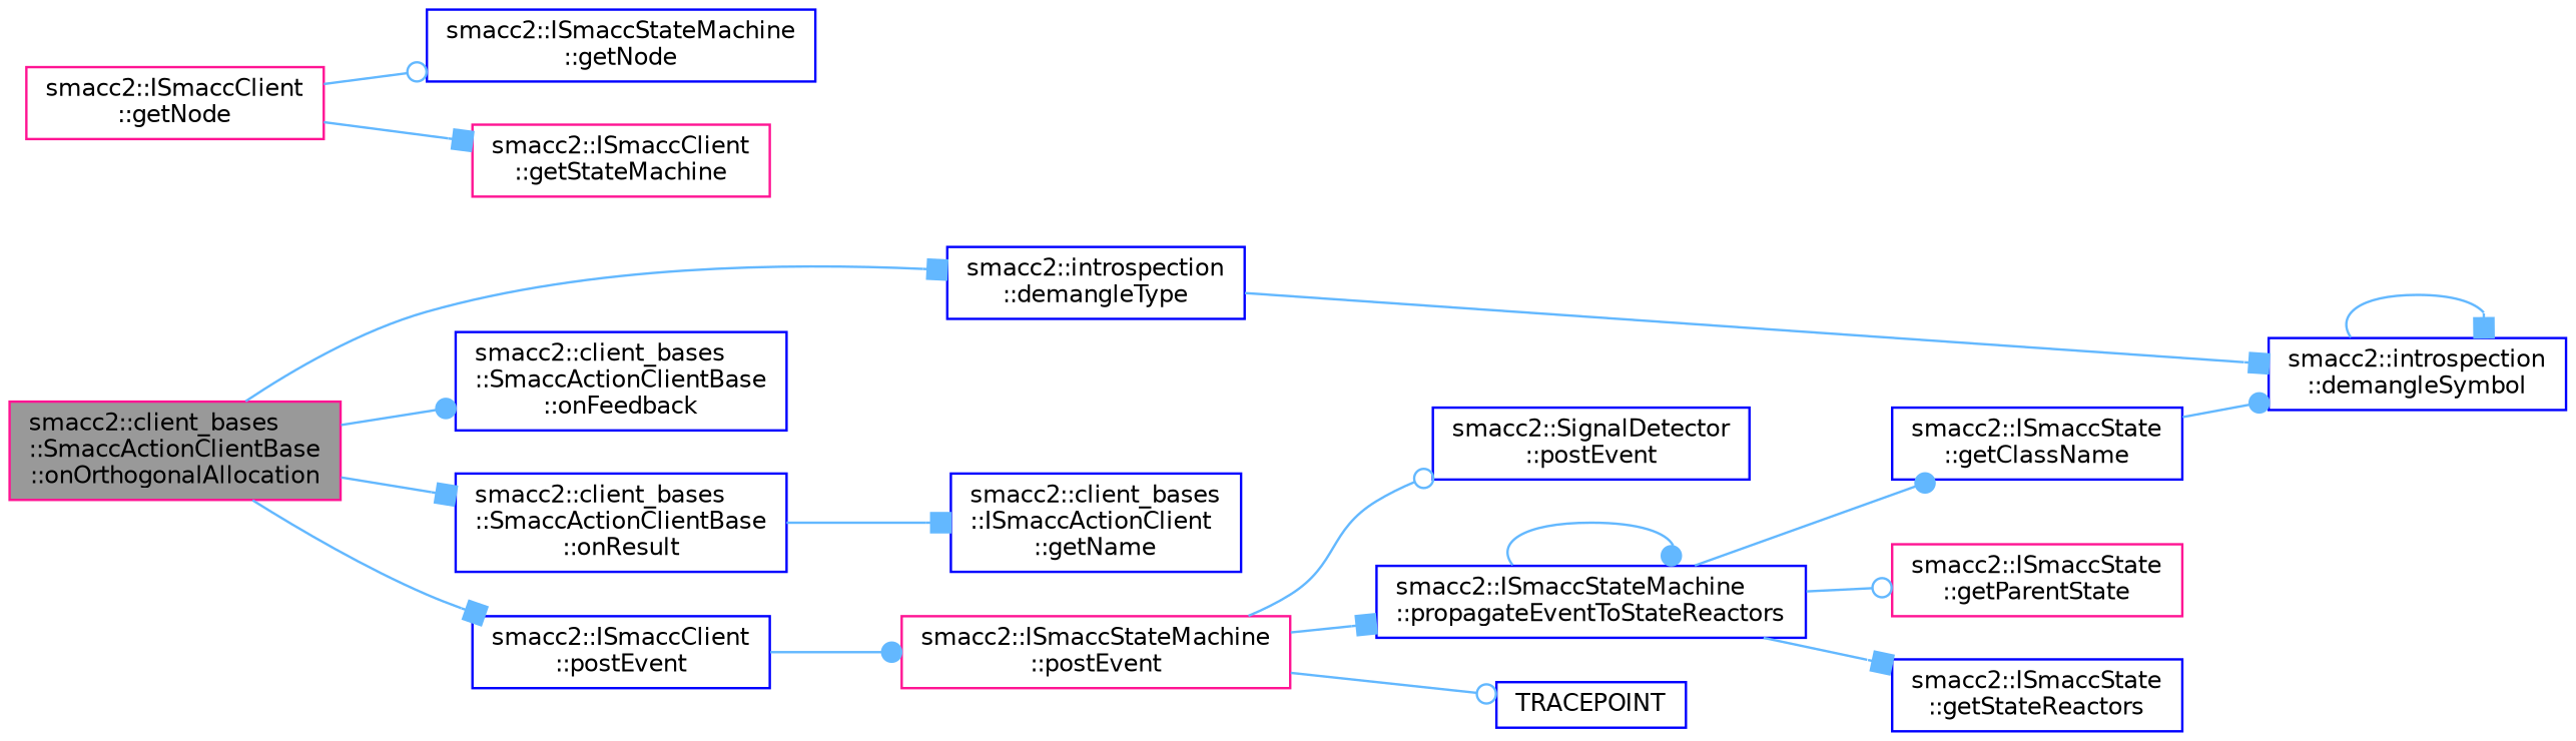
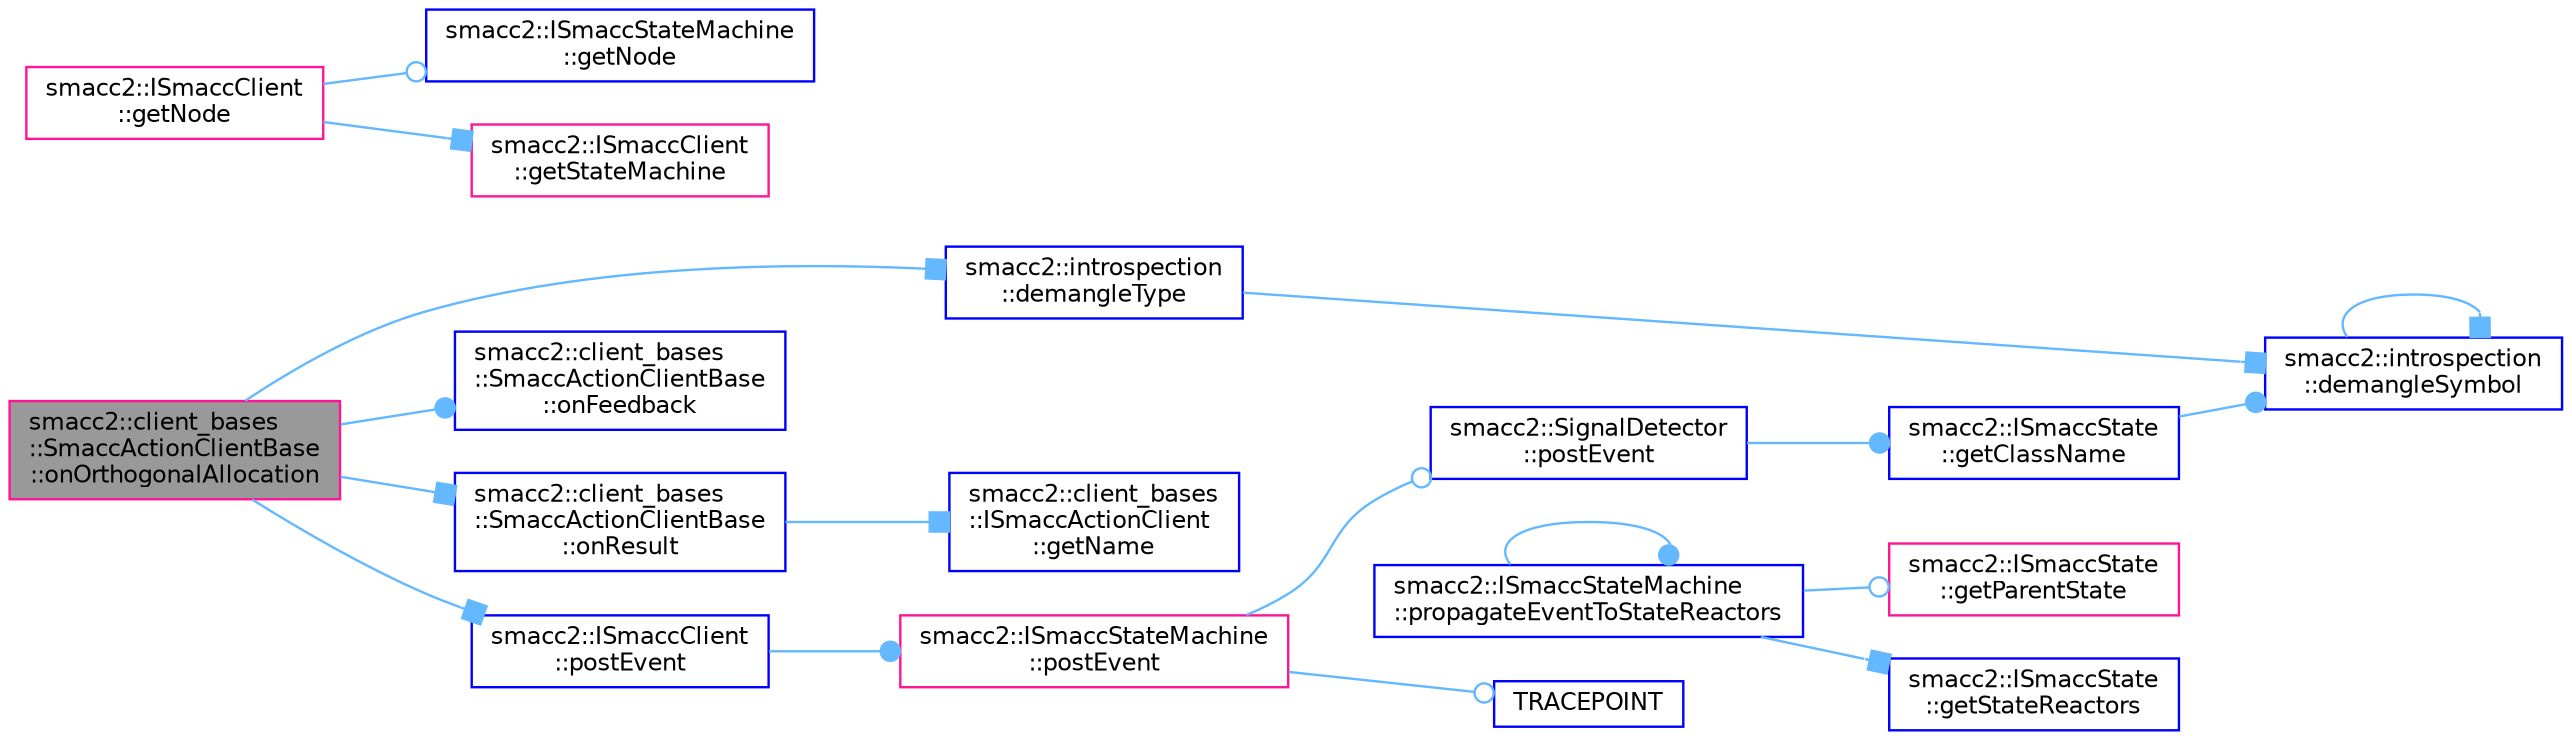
  digraph {
    rankdir=LR
    node [color=blue fillcolor=white fontname=Helvetica fontsize=10 shape=box style=filled]
    edge [arrowhead=box color=steelblue1 fontname=Helvetica fontsize=10 labelfontname=Helvetica labelfontsize=10 style=solid]
    n1 [color=deeppink fillcolor=grey60 fontcolor=black height=0.2 label="smacc2::client_bases\l::SmaccActionClientBase\l::onOrthogonalAllocation" width=0.4]
    n2 [height=0.2 label="smacc2::introspection\l::demangleType" width=0.4]
    n3 [height=0.2 label="smacc2::client_bases\l::SmaccActionClientBase\l::onFeedback" width=0.4]
    n4 [height=0.2 label="smacc2::client_bases\l::SmaccActionClientBase\l::onResult" width=0.4]
    n5 [height=0.2 label="smacc2::ISmaccClient\l::postEvent" width=0.4]
    n6 [height=0.2 label="smacc2::introspection\l::demangleSymbol" width=0.4]
    n7 [height=0.2 label="smacc2::client_bases\l::ISmaccActionClient\l::getName" width=0.4]
    n8 [color=deeppink height=0.2 label="smacc2::ISmaccStateMachine\l::postEvent" width=0.4]
    n9 [color=deeppink height=0.2 label="smacc2::ISmaccClient\l::getNode" width=0.4]
    n10 [height=0.2 label="smacc2::ISmaccStateMachine\l::getNode" width=0.4]
    n11 [color=deeppink height=0.2 label="smacc2::ISmaccClient\l::getStateMachine" width=0.4]
    n12 [height=0.2 label="smacc2::SignalDetector\l::postEvent" width=0.4]
    n13 [height=0.2 label="smacc2::ISmaccStateMachine\l::propagateEventToStateReactors" width=0.4]
    n14 [height=0.2 label=TRACEPOINT width=0.4]
    n15 [height=0.2 label="smacc2::ISmaccState\l::getClassName" width=0.4]
    n16 [color=deeppink height=0.2 label="smacc2::ISmaccState\l::getParentState" width=0.4]
    n17 [height=0.2 label="smacc2::ISmaccState\l::getStateReactors" width=0.4]
    n1 -> n2
    n1 -> n3 [arrowhead=dot]
    n1 -> n4
    n1 -> n5
    n2 -> n6
    n4 -> n7
    n5 -> n8 [arrowhead=dot]
    n6 -> n6
    n8 -> n12 [arrowhead=odot]
-   n8 -> n13
    n8 -> n14 [arrowhead=odot]
    n9 -> n10 [arrowhead=odot]
    n9 -> n11
    n13 -> n13 [arrowhead=dot]
-   n13 -> n15 [arrowhead=dot]
+   n12 -> n15 [arrowhead=dot]
    n13 -> n16 [arrowhead=odot]
    n13 -> n17
    n15 -> n6 [arrowhead=dot]
  }
